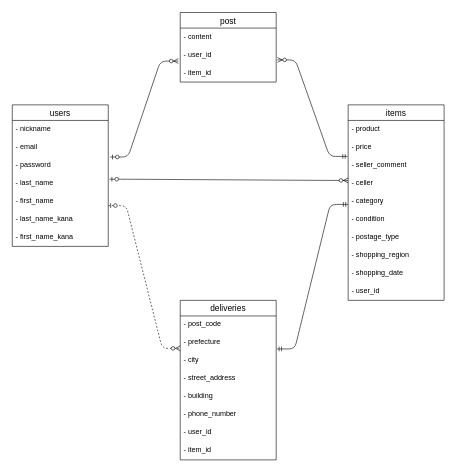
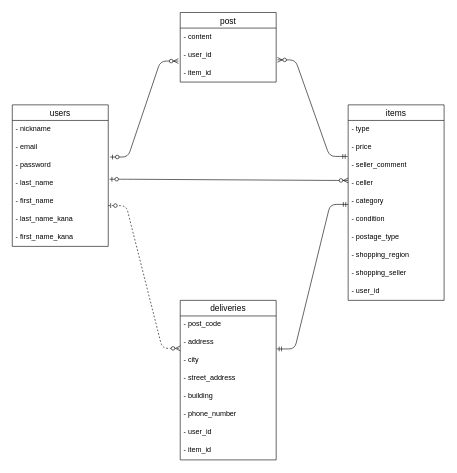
  <mxCell id="0" />
  <mxCell id="1" parent="0" />
  <mxCell id="2" value="users" style="swimlane;fontStyle=0;childLayout=stackLayout;horizontal=1;startSize=26;horizontalStack=0;resizeParent=1;resizeParentMax=0;resizeLast=0;collapsible=1;marginBottom=0;align=center;fontSize=14;" parent="1" vertex="1"><mxGeometry x="20" y="174" width="160" height="236" as="geometry" /></mxCell>
  <mxCell id="3" value="- nickname" style="text;strokeColor=none;fillColor=none;spacingLeft=4;spacingRight=4;overflow=hidden;rotatable=0;points=[[0,0.5],[1,0.5]];portConstraint=eastwest;fontSize=12;" parent="2" vertex="1"><mxGeometry y="26" width="160" height="30" as="geometry" /></mxCell>
  <mxCell id="4" value="- email" style="text;strokeColor=none;fillColor=none;spacingLeft=4;spacingRight=4;overflow=hidden;rotatable=0;points=[[0,0.5],[1,0.5]];portConstraint=eastwest;fontSize=12;" parent="2" vertex="1"><mxGeometry y="56" width="160" height="30" as="geometry" /></mxCell>
  <mxCell id="5" value="- password" style="text;strokeColor=none;fillColor=none;spacingLeft=4;spacingRight=4;overflow=hidden;rotatable=0;points=[[0,0.5],[1,0.5]];portConstraint=eastwest;fontSize=12;" parent="2" vertex="1"><mxGeometry y="86" width="160" height="30" as="geometry" /></mxCell>
  <mxCell id="6" value="- last_name   " style="text;strokeColor=none;fillColor=none;spacingLeft=4;spacingRight=4;overflow=hidden;rotatable=0;points=[[0,0.5],[1,0.5]];portConstraint=eastwest;fontSize=12;" parent="2" vertex="1"><mxGeometry y="116" width="160" height="30" as="geometry" /></mxCell>
  <mxCell id="7" value="- first_name" style="text;strokeColor=none;fillColor=none;spacingLeft=4;spacingRight=4;overflow=hidden;rotatable=0;points=[[0,0.5],[1,0.5]];portConstraint=eastwest;fontSize=12;" parent="2" vertex="1"><mxGeometry y="146" width="160" height="30" as="geometry" /></mxCell>
  <mxCell id="8" value="- last_name_kana" style="text;strokeColor=none;fillColor=none;spacingLeft=4;spacingRight=4;overflow=hidden;rotatable=0;points=[[0,0.5],[1,0.5]];portConstraint=eastwest;fontSize=12;" parent="2" vertex="1"><mxGeometry y="176" width="160" height="30" as="geometry" /></mxCell>
  <mxCell id="9" value="- first_name_kana" style="text;strokeColor=none;fillColor=none;spacingLeft=4;spacingRight=4;overflow=hidden;rotatable=0;points=[[0,0.5],[1,0.5]];portConstraint=eastwest;fontSize=12;" parent="2" vertex="1"><mxGeometry y="206" width="160" height="30" as="geometry" /></mxCell>
  <mxCell id="10" value="items" style="swimlane;fontStyle=0;childLayout=stackLayout;horizontal=1;startSize=26;horizontalStack=0;resizeParent=1;resizeParentMax=0;resizeLast=0;collapsible=1;marginBottom=0;align=center;fontSize=14;" parent="1" vertex="1"><mxGeometry x="580" y="174" width="160" height="326" as="geometry" /></mxCell>
- <mxCell id="11" value="- product" style="text;strokeColor=none;fillColor=none;spacingLeft=4;spacingRight=4;overflow=hidden;rotatable=0;points=[[0,0.5],[1,0.5]];portConstraint=eastwest;fontSize=12;" parent="10" vertex="1"><mxGeometry y="26" width="160" height="30" as="geometry" /></mxCell>
+ <mxCell id="11" value="- type" style="text;strokeColor=none;fillColor=none;spacingLeft=4;spacingRight=4;overflow=hidden;rotatable=0;points=[[0,0.5],[1,0.5]];portConstraint=eastwest;fontSize=12;" parent="10" vertex="1"><mxGeometry y="26" width="160" height="30" as="geometry" /></mxCell>
  <mxCell id="12" value="- price" style="text;strokeColor=none;fillColor=none;spacingLeft=4;spacingRight=4;overflow=hidden;rotatable=0;points=[[0,0.5],[1,0.5]];portConstraint=eastwest;fontSize=12;" parent="10" vertex="1"><mxGeometry y="56" width="160" height="30" as="geometry" /></mxCell>
  <mxCell id="13" value="- seller_comment" style="text;strokeColor=none;fillColor=none;spacingLeft=4;spacingRight=4;overflow=hidden;rotatable=0;points=[[0,0.5],[1,0.5]];portConstraint=eastwest;fontSize=12;" parent="10" vertex="1"><mxGeometry y="86" width="160" height="30" as="geometry" /></mxCell>
  <mxCell id="14" value="- celler" style="text;strokeColor=none;fillColor=none;spacingLeft=4;spacingRight=4;overflow=hidden;rotatable=0;points=[[0,0.5],[1,0.5]];portConstraint=eastwest;fontSize=12;" parent="10" vertex="1"><mxGeometry y="116" width="160" height="30" as="geometry" /></mxCell>
  <mxCell id="15" value="- category" style="text;strokeColor=none;fillColor=none;spacingLeft=4;spacingRight=4;overflow=hidden;rotatable=0;points=[[0,0.5],[1,0.5]];portConstraint=eastwest;fontSize=12;" parent="10" vertex="1"><mxGeometry y="146" width="160" height="30" as="geometry" /></mxCell>
  <mxCell id="16" value="- condition" style="text;strokeColor=none;fillColor=none;spacingLeft=4;spacingRight=4;overflow=hidden;rotatable=0;points=[[0,0.5],[1,0.5]];portConstraint=eastwest;fontSize=12;" parent="10" vertex="1"><mxGeometry y="176" width="160" height="30" as="geometry" /></mxCell>
  <mxCell id="17" value="- postage_type" style="text;strokeColor=none;fillColor=none;spacingLeft=4;spacingRight=4;overflow=hidden;rotatable=0;points=[[0,0.5],[1,0.5]];portConstraint=eastwest;fontSize=12;" parent="10" vertex="1"><mxGeometry y="206" width="160" height="30" as="geometry" /></mxCell>
  <mxCell id="18" value="- shopping_region" style="text;strokeColor=none;fillColor=none;spacingLeft=4;spacingRight=4;overflow=hidden;rotatable=0;points=[[0,0.5],[1,0.5]];portConstraint=eastwest;fontSize=12;" parent="10" vertex="1"><mxGeometry y="236" width="160" height="30" as="geometry" /></mxCell>
- <mxCell id="19" value="- shopping_date" style="text;strokeColor=none;fillColor=none;spacingLeft=4;spacingRight=4;overflow=hidden;rotatable=0;points=[[0,0.5],[1,0.5]];portConstraint=eastwest;fontSize=12;" parent="10" vertex="1"><mxGeometry y="266" width="160" height="30" as="geometry" /></mxCell>
+ <mxCell id="19" value="- shopping_seller" style="text;strokeColor=none;fillColor=none;spacingLeft=4;spacingRight=4;overflow=hidden;rotatable=0;points=[[0,0.5],[1,0.5]];portConstraint=eastwest;fontSize=12;" parent="10" vertex="1"><mxGeometry y="266" width="160" height="30" as="geometry" /></mxCell>
  <mxCell id="20" value="- user_id" style="text;strokeColor=none;fillColor=none;spacingLeft=4;spacingRight=4;overflow=hidden;rotatable=0;points=[[0,0.5],[1,0.5]];portConstraint=eastwest;fontSize=12;" parent="10" vertex="1"><mxGeometry y="296" width="160" height="30" as="geometry" /></mxCell>
  <mxCell id="21" value="deliveries" style="swimlane;fontStyle=0;childLayout=stackLayout;horizontal=1;startSize=26;horizontalStack=0;resizeParent=1;resizeParentMax=0;resizeLast=0;collapsible=1;marginBottom=0;align=center;fontSize=14;" parent="1" vertex="1"><mxGeometry x="300" y="500" width="160" height="266" as="geometry" /></mxCell>
  <mxCell id="22" value="- post_code" style="text;strokeColor=none;fillColor=none;spacingLeft=4;spacingRight=4;overflow=hidden;rotatable=0;points=[[0,0.5],[1,0.5]];portConstraint=eastwest;fontSize=12;" parent="21" vertex="1"><mxGeometry y="26" width="160" height="30" as="geometry" /></mxCell>
- <mxCell id="23" value="- prefecture" style="text;strokeColor=none;fillColor=none;spacingLeft=4;spacingRight=4;overflow=hidden;rotatable=0;points=[[0,0.5],[1,0.5]];portConstraint=eastwest;fontSize=12;" parent="21" vertex="1"><mxGeometry y="56" width="160" height="30" as="geometry" /></mxCell>
+ <mxCell id="23" value="- address" style="text;strokeColor=none;fillColor=none;spacingLeft=4;spacingRight=4;overflow=hidden;rotatable=0;points=[[0,0.5],[1,0.5]];portConstraint=eastwest;fontSize=12;" parent="21" vertex="1"><mxGeometry y="56" width="160" height="30" as="geometry" /></mxCell>
  <mxCell id="24" value="- city " style="text;strokeColor=none;fillColor=none;spacingLeft=4;spacingRight=4;overflow=hidden;rotatable=0;points=[[0,0.5],[1,0.5]];portConstraint=eastwest;fontSize=12;" parent="21" vertex="1"><mxGeometry y="86" width="160" height="30" as="geometry" /></mxCell>
  <mxCell id="25" value="- street_address" style="text;strokeColor=none;fillColor=none;spacingLeft=4;spacingRight=4;overflow=hidden;rotatable=0;points=[[0,0.5],[1,0.5]];portConstraint=eastwest;fontSize=12;" parent="21" vertex="1"><mxGeometry y="116" width="160" height="30" as="geometry" /></mxCell>
  <mxCell id="26" value="- building" style="text;strokeColor=none;fillColor=none;spacingLeft=4;spacingRight=4;overflow=hidden;rotatable=0;points=[[0,0.5],[1,0.5]];portConstraint=eastwest;fontSize=12;" parent="21" vertex="1"><mxGeometry y="146" width="160" height="30" as="geometry" /></mxCell>
  <mxCell id="27" value="- phone_number" style="text;strokeColor=none;fillColor=none;spacingLeft=4;spacingRight=4;overflow=hidden;rotatable=0;points=[[0,0.5],[1,0.5]];portConstraint=eastwest;fontSize=12;" parent="21" vertex="1"><mxGeometry y="176" width="160" height="30" as="geometry" /></mxCell>
  <mxCell id="28" value="- user_id" style="text;strokeColor=none;fillColor=none;spacingLeft=4;spacingRight=4;overflow=hidden;rotatable=0;points=[[0,0.5],[1,0.5]];portConstraint=eastwest;fontSize=12;" parent="21" vertex="1"><mxGeometry y="206" width="160" height="30" as="geometry" /></mxCell>
  <mxCell id="29" value="- item_id" style="text;strokeColor=none;fillColor=none;spacingLeft=4;spacingRight=4;overflow=hidden;rotatable=0;points=[[0,0.5],[1,0.5]];portConstraint=eastwest;fontSize=12;" parent="21" vertex="1"><mxGeometry y="236" width="160" height="30" as="geometry" /></mxCell>
  <mxCell id="30" value="" style="edgeStyle=entityRelationEdgeStyle;fontSize=12;html=1;endArrow=ERzeroToMany;startArrow=ERzeroToOne;exitX=1.013;exitY=0.267;exitDx=0;exitDy=0;exitPerimeter=0;" parent="1" edge="1" source="6"><mxGeometry width="100" height="100" relative="1" as="geometry"><mxPoint x="190" y="300" as="sourcePoint" /><mxPoint x="580" y="300" as="targetPoint" /></mxGeometry></mxCell>
  <mxCell id="31" value="post" style="swimlane;fontStyle=0;childLayout=stackLayout;horizontal=1;startSize=26;horizontalStack=0;resizeParent=1;resizeParentMax=0;resizeLast=0;collapsible=1;marginBottom=0;align=center;fontSize=14;" parent="1" vertex="1"><mxGeometry x="300" y="20" width="160" height="116" as="geometry" /></mxCell>
  <mxCell id="32" value="- content" style="text;strokeColor=none;fillColor=none;spacingLeft=4;spacingRight=4;overflow=hidden;rotatable=0;points=[[0,0.5],[1,0.5]];portConstraint=eastwest;fontSize=12;" parent="31" vertex="1"><mxGeometry y="26" width="160" height="30" as="geometry" /></mxCell>
  <mxCell id="33" value="- user_id" style="text;strokeColor=none;fillColor=none;spacingLeft=4;spacingRight=4;overflow=hidden;rotatable=0;points=[[0,0.5],[1,0.5]];portConstraint=eastwest;fontSize=12;" parent="31" vertex="1"><mxGeometry y="56" width="160" height="30" as="geometry" /></mxCell>
  <mxCell id="34" value="- item_id" style="text;strokeColor=none;fillColor=none;spacingLeft=4;spacingRight=4;overflow=hidden;rotatable=0;points=[[0,0.5],[1,0.5]];portConstraint=eastwest;fontSize=12;" parent="31" vertex="1"><mxGeometry y="86" width="160" height="30" as="geometry" /></mxCell>
  <mxCell id="35" value="" style="edgeStyle=entityRelationEdgeStyle;fontSize=12;html=1;endArrow=ERzeroToMany;startArrow=ERzeroToOne;entryX=0;entryY=0.8;entryDx=0;entryDy=0;entryPerimeter=0;exitX=1;exitY=0.733;exitDx=0;exitDy=0;exitPerimeter=0;dashed=1;" edge="1" parent="1" source="7" target="23"><mxGeometry width="100" height="100" relative="1" as="geometry"><mxPoint x="180" y="182.5" as="sourcePoint" /><mxPoint x="576.96" y="183.51" as="targetPoint" /></mxGeometry></mxCell>
  <mxCell id="36" value="" style="edgeStyle=entityRelationEdgeStyle;fontSize=12;html=1;endArrow=ERzeroToMany;startArrow=ERzeroToOne;entryX=-0.019;entryY=0.833;entryDx=0;entryDy=0;exitX=1.019;exitY=0.033;exitDx=0;exitDy=0;exitPerimeter=0;entryPerimeter=0;" edge="1" parent="1" source="5" target="33"><mxGeometry width="100" height="100" relative="1" as="geometry"><mxPoint x="110" y="50" as="sourcePoint" /><mxPoint x="516.96" y="321.01" as="targetPoint" /></mxGeometry></mxCell>
  <mxCell id="37" value="" style="edgeStyle=entityRelationEdgeStyle;fontSize=12;html=1;endArrow=ERmandOne;startArrow=ERmandOne;exitX=1.006;exitY=0.833;exitDx=0;exitDy=0;exitPerimeter=0;" edge="1" parent="1" source="23"><mxGeometry width="100" height="100" relative="1" as="geometry"><mxPoint x="480" y="440" as="sourcePoint" /><mxPoint x="580" y="340" as="targetPoint" /></mxGeometry></mxCell>
  <mxCell id="38" value="" style="edgeStyle=entityRelationEdgeStyle;fontSize=12;html=1;endArrow=ERzeroToMany;startArrow=ERmandOne;entryX=1.013;entryY=0.767;entryDx=0;entryDy=0;entryPerimeter=0;exitX=-0.006;exitY=0;exitDx=0;exitDy=0;exitPerimeter=0;" edge="1" parent="1" source="13" target="33"><mxGeometry width="100" height="100" relative="1" as="geometry"><mxPoint x="730" y="620" as="sourcePoint" /><mxPoint x="580" y="74" as="targetPoint" /></mxGeometry></mxCell>
